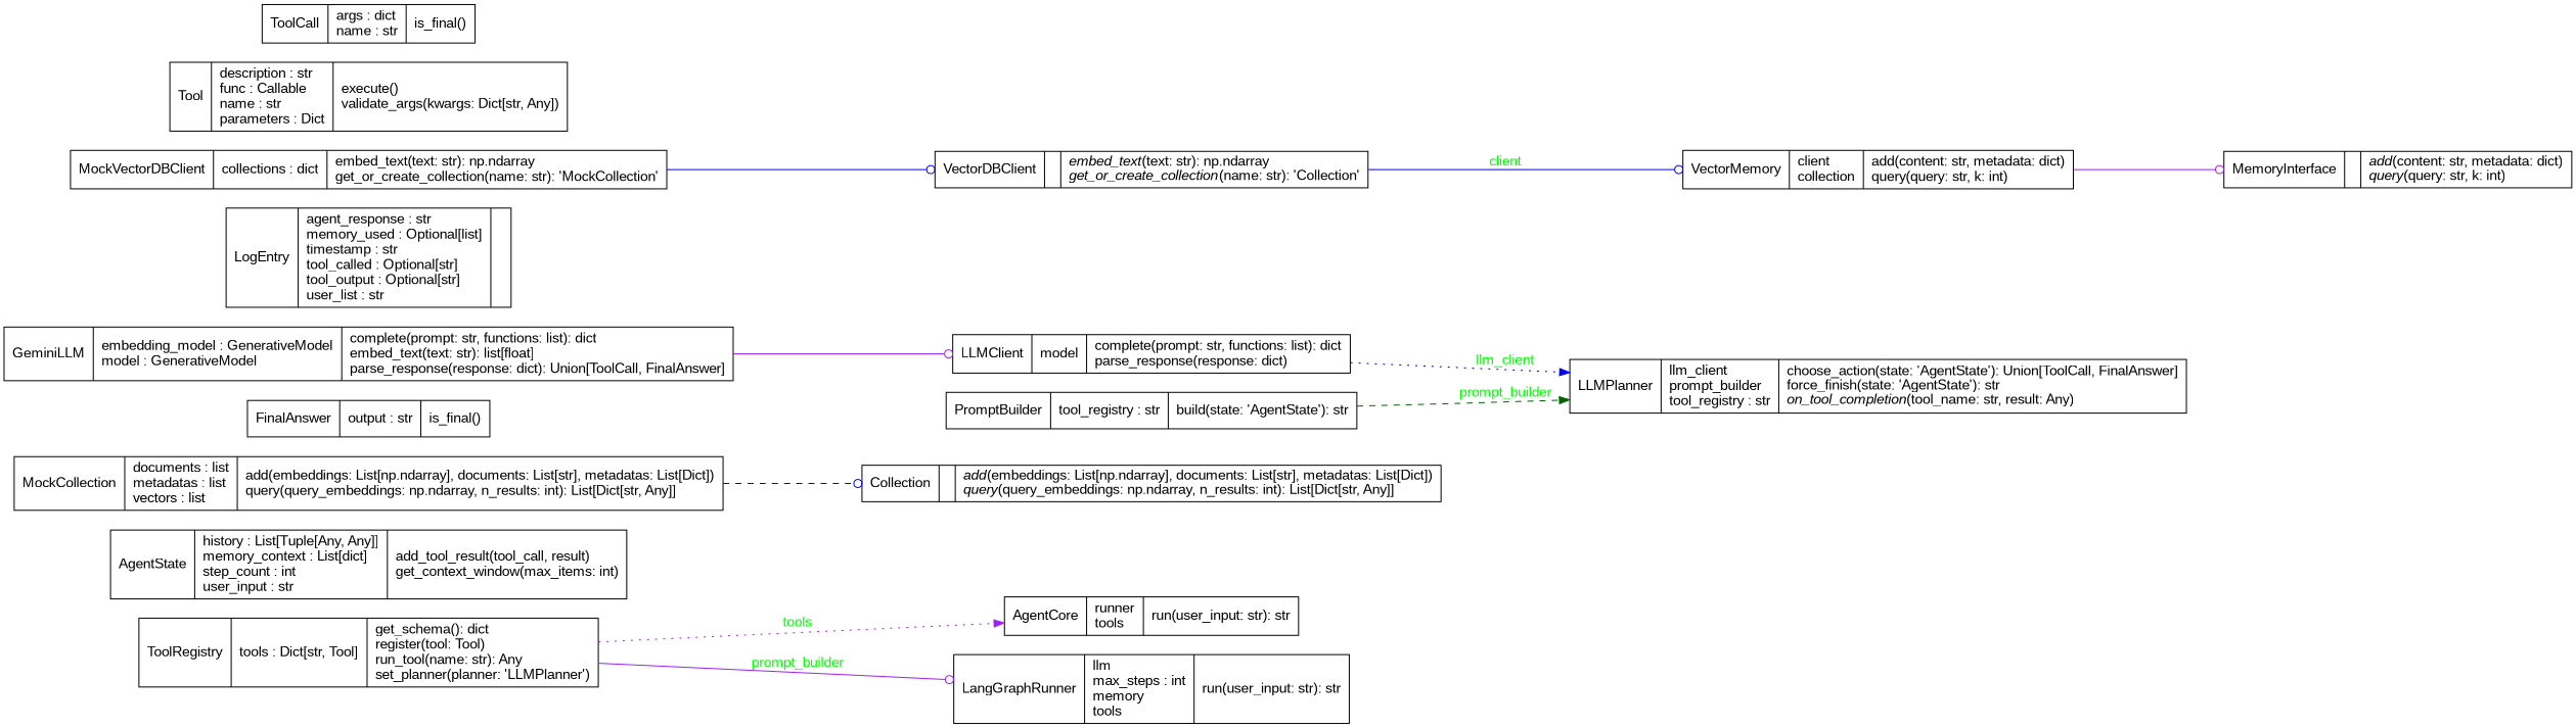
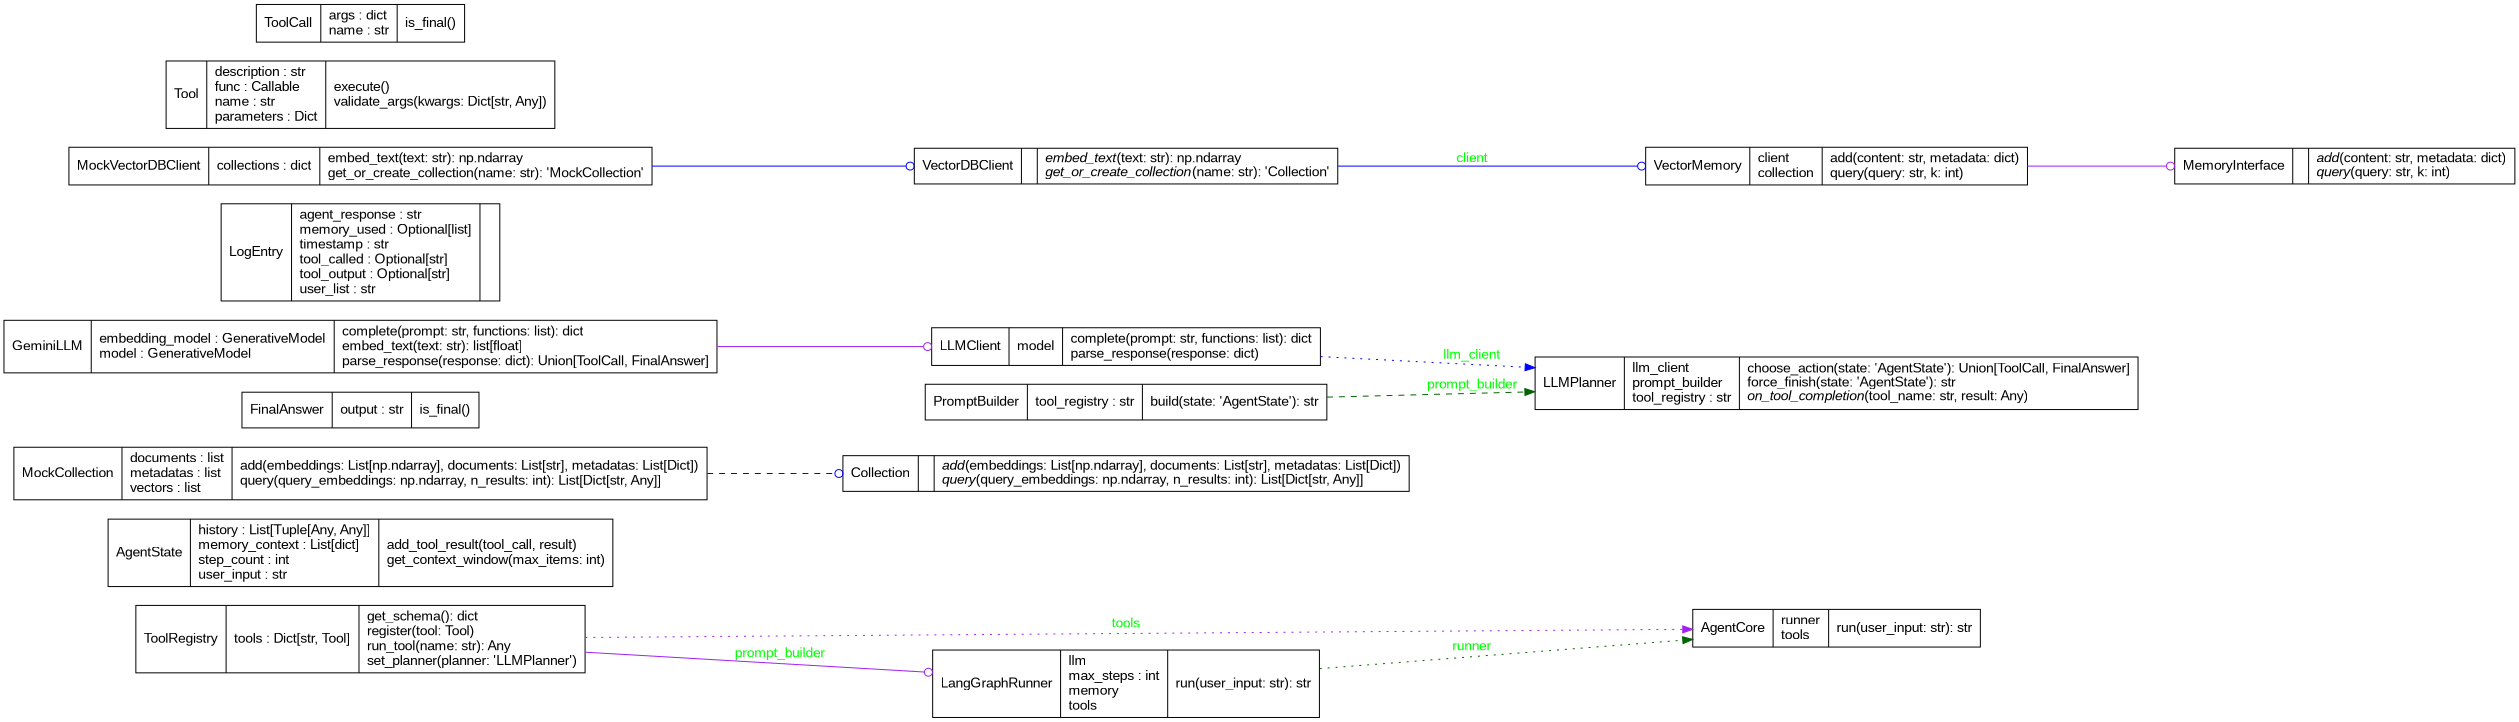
  digraph {
    fontname="Liberation Sans"
    rankdir=LR
    node [color=black fontcolor=black fontname="Liberation Sans" shape=record style=solid]
    edge [arrowhead=odot arrowtail=none color=purple fontname="Liberation Sans" style=solid fontcolor=green]
    n1 [label=<{AgentCore|runner<br ALIGN="LEFT"/>tools<br ALIGN="LEFT"/>|run(user_input: str): str<br ALIGN="LEFT"/>}>]
    n2 [label=<{AgentState|history : List[Tuple[Any, Any]]<br ALIGN="LEFT"/>memory_context : List[dict]<br ALIGN="LEFT"/>step_count : int<br ALIGN="LEFT"/>user_input : str<br ALIGN="LEFT"/>|add_tool_result(tool_call, result)<br ALIGN="LEFT"/>get_context_window(max_items: int)<br ALIGN="LEFT"/>}>]
    n3 [label=<{Collection|<br ALIGN="LEFT"/>|<I>add</I>(embeddings: List[np.ndarray], documents: List[str], metadatas: List[Dict])<br ALIGN="LEFT"/><I>query</I>(query_embeddings: np.ndarray, n_results: int): List[Dict[str, Any]]<br ALIGN="LEFT"/>}>]
    n4 [label=<{FinalAnswer|output : str<br ALIGN="LEFT"/>|is_final()<br ALIGN="LEFT"/>}>]
    n5 [label=<{GeminiLLM|embedding_model : GenerativeModel<br ALIGN="LEFT"/>model : GenerativeModel<br ALIGN="LEFT"/>|complete(prompt: str, functions: list): dict<br ALIGN="LEFT"/>embed_text(text: str): list[float]<br ALIGN="LEFT"/>parse_response(response: dict): Union[ToolCall, FinalAnswer]<br ALIGN="LEFT"/>}>]
    n6 [label=<{LLMClient|model<br ALIGN="LEFT"/>|complete(prompt: str, functions: list): dict<br ALIGN="LEFT"/>parse_response(response: dict)<br ALIGN="LEFT"/>}>]
    n7 [label=<{LLMPlanner|llm_client<br ALIGN="LEFT"/>prompt_builder<br ALIGN="LEFT"/>tool_registry : str<br ALIGN="LEFT"/>|choose_action(state: 'AgentState'): Union[ToolCall, FinalAnswer]<br ALIGN="LEFT"/>force_finish(state: 'AgentState'): str<br ALIGN="LEFT"/><I>on_tool_completion</I>(tool_name: str, result: Any)<br ALIGN="LEFT"/>}>]
    n8 [label=<{LangGraphRunner|llm<br ALIGN="LEFT"/>max_steps : int<br ALIGN="LEFT"/>memory<br ALIGN="LEFT"/>tools<br ALIGN="LEFT"/>|run(user_input: str): str<br ALIGN="LEFT"/>}>]
    n9 [label=<{LogEntry|agent_response : str<br ALIGN="LEFT"/>memory_used : Optional[list]<br ALIGN="LEFT"/>timestamp : str<br ALIGN="LEFT"/>tool_called : Optional[str]<br ALIGN="LEFT"/>tool_output : Optional[str]<br ALIGN="LEFT"/>user_list : str<br ALIGN="LEFT"/>|}>]
    n10 [label=<{MemoryInterface|<br ALIGN="LEFT"/>|<I>add</I>(content: str, metadata: dict)<br ALIGN="LEFT"/><I>query</I>(query: str, k: int)<br ALIGN="LEFT"/>}>]
    n11 [label=<{MockCollection|documents : list<br ALIGN="LEFT"/>metadatas : list<br ALIGN="LEFT"/>vectors : list<br ALIGN="LEFT"/>|add(embeddings: List[np.ndarray], documents: List[str], metadatas: List[Dict])<br ALIGN="LEFT"/>query(query_embeddings: np.ndarray, n_results: int): List[Dict[str, Any]]<br ALIGN="LEFT"/>}>]
    n12 [label=<{MockVectorDBClient|collections : dict<br ALIGN="LEFT"/>|embed_text(text: str): np.ndarray<br ALIGN="LEFT"/>get_or_create_collection(name: str): 'MockCollection'<br ALIGN="LEFT"/>}>]
    n13 [label=<{VectorDBClient|<br ALIGN="LEFT"/>|<I>embed_text</I>(text: str): np.ndarray<br ALIGN="LEFT"/><I>get_or_create_collection</I>(name: str): 'Collection'<br ALIGN="LEFT"/>}>]
    n14 [label=<{VectorMemory|client<br ALIGN="LEFT"/>collection<br ALIGN="LEFT"/>|add(content: str, metadata: dict)<br ALIGN="LEFT"/>query(query: str, k: int)<br ALIGN="LEFT"/>}>]
    n15 [label=<{PromptBuilder|tool_registry : str<br ALIGN="LEFT"/>|build(state: 'AgentState'): str<br ALIGN="LEFT"/>}>]
    n16 [label=<{Tool|description : str<br ALIGN="LEFT"/>func : Callable<br ALIGN="LEFT"/>name : str<br ALIGN="LEFT"/>parameters : Dict<br ALIGN="LEFT"/>|execute()<br ALIGN="LEFT"/>validate_args(kwargs: Dict[str, Any])<br ALIGN="LEFT"/>}>]
    n17 [label=<{ToolCall|args : dict<br ALIGN="LEFT"/>name : str<br ALIGN="LEFT"/>|is_final()<br ALIGN="LEFT"/>}>]
    n18 [label=<{ToolRegistry|tools : Dict[str, Tool]<br ALIGN="LEFT"/>|get_schema(): dict<br ALIGN="LEFT"/>register(tool: Tool)<br ALIGN="LEFT"/>run_tool(name: str): Any<br ALIGN="LEFT"/>set_planner(planner: 'LLMPlanner')<br ALIGN="LEFT"/>}>]
    n5 -> n6 [fontcolor=""]
    n6 -> n7 [arrowhead=normal color=blue label=llm_client style=dotted]
+   n8 -> n1 [arrowhead=normal color=darkgreen label=runner style=dotted]
    n11 -> n3 [color=blue style=dashed fontcolor=""]
    n12 -> n13 [color=blue fontcolor=""]
    n13 -> n14 [color=blue label=client]
    n14 -> n10 [fontcolor=""]
    n15 -> n7 [arrowhead=normal color=darkgreen label=prompt_builder style=dashed]
    n18 -> n1 [arrowhead=normal label=tools style=dotted]
    n18 -> n8 [label=prompt_builder]
  }
